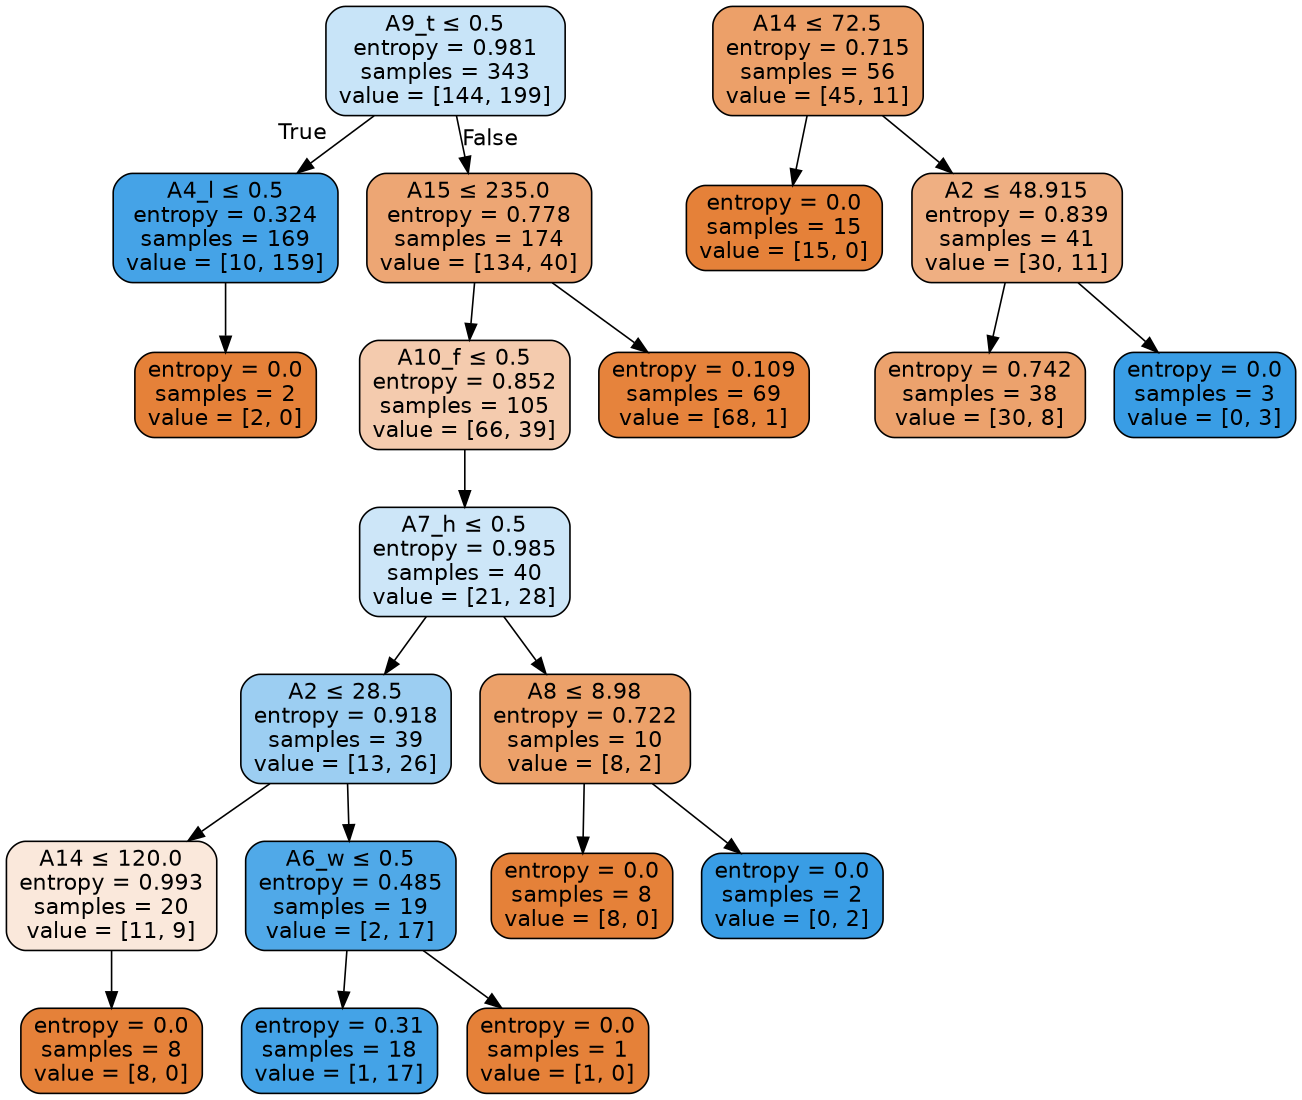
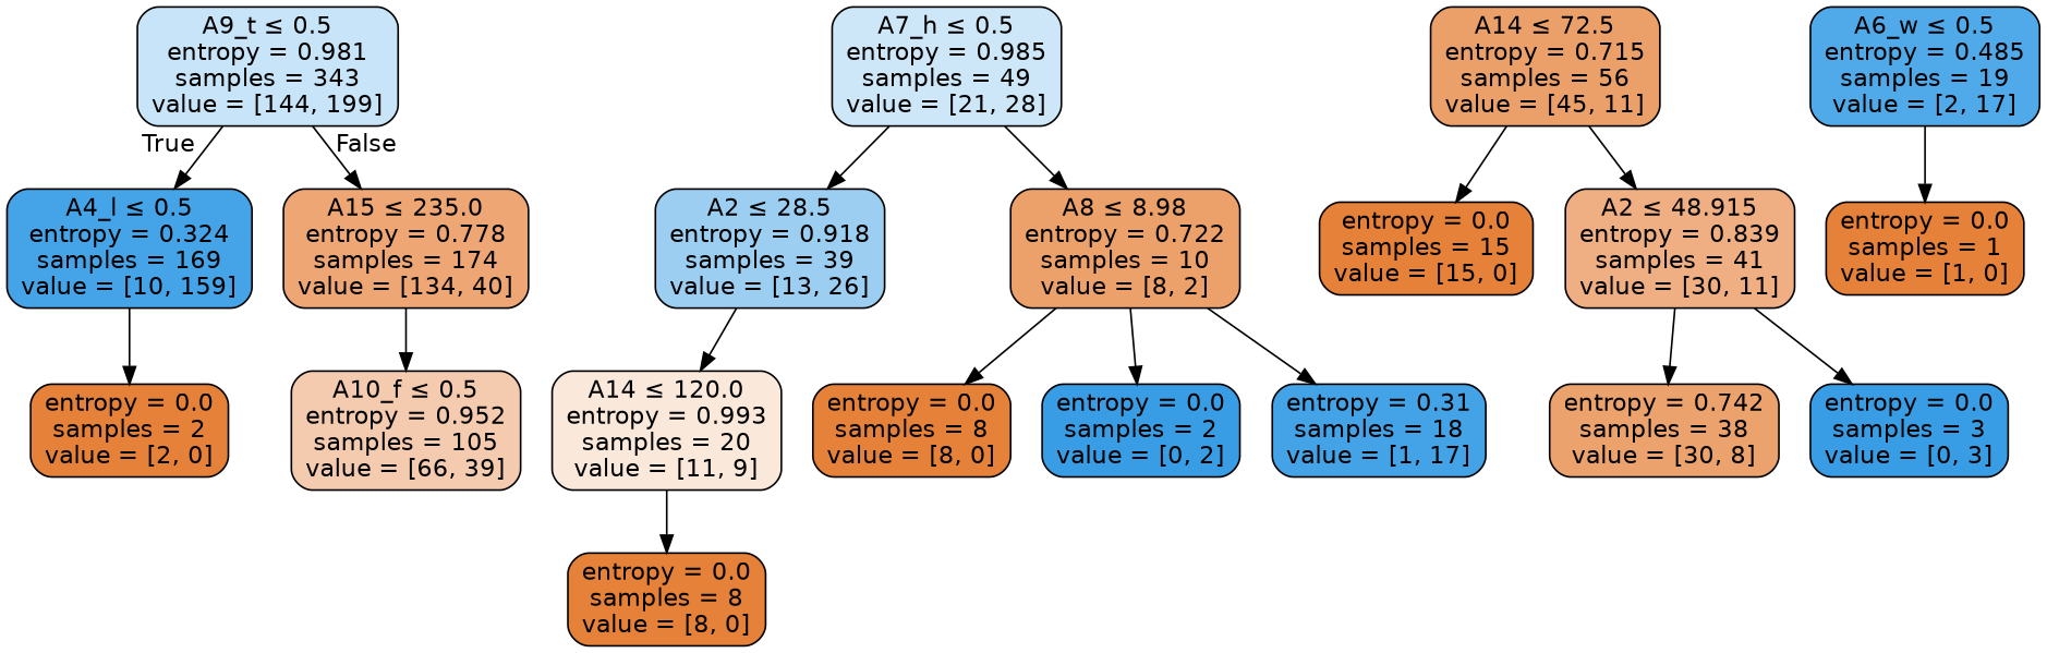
  digraph {
    node [color=black fillcolor="#e58139ff" fontname=helvetica shape=box style="filled, rounded"]
    edge [fontname=helvetica]
    n1 [fillcolor="#399de546" label=<A9_t &le; 0.5<br/>entropy = 0.981<br/>samples = 343<br/>value = [144, 199]>]
    n2 [fillcolor="#399de5ef" label=<A4_l &le; 0.5<br/>entropy = 0.324<br/>samples = 169<br/>value = [10, 159]>]
    n3 [fillcolor="#e58139b3" label=<A15 &le; 235.0<br/>entropy = 0.778<br/>samples = 174<br/>value = [134, 40]>]
    n4 [label=<entropy = 0.0<br/>samples = 2<br/>value = [2, 0]>]
-   n5 [fillcolor="#e5813968" label=<A10_f &le; 0.5<br/>entropy = 0.852<br/>samples = 105<br/>value = [66, 39]>]
-   n6 [fillcolor="#e58139fb" label=<entropy = 0.109<br/>samples = 69<br/>value = [68, 1]>]
-   n7 [fillcolor="#399de540" label=<A7_h &le; 0.5<br/>entropy = 0.985<br/>samples = 40<br/>value = [21, 28]>]
+   n5 [fillcolor="#e5813968" label=<A10_f &le; 0.5<br/>entropy = 0.952<br/>samples = 105<br/>value = [66, 39]>]
+   n7 [fillcolor="#399de540" label=<A7_h &le; 0.5<br/>entropy = 0.985<br/>samples = 49<br/>value = [21, 28]>]
    n8 [fillcolor="#e58139c1" label=<A14 &le; 72.5<br/>entropy = 0.715<br/>samples = 56<br/>value = [45, 11]>]
    n9 [label=<entropy = 0.0<br/>samples = 15<br/>value = [15, 0]>]
    n10 [fillcolor="#e58139a1" label=<A2 &le; 48.915<br/>entropy = 0.839<br/>samples = 41<br/>value = [30, 11]>]
    n11 [fillcolor="#399de57f" label=<A2 &le; 28.5<br/>entropy = 0.918<br/>samples = 39<br/>value = [13, 26]>]
    n12 [fillcolor="#e58139bf" label=<A8 &le; 8.98<br/>entropy = 0.722<br/>samples = 10<br/>value = [8, 2]>]
    n13 [fillcolor="#e58139bb" label=<entropy = 0.742<br/>samples = 38<br/>value = [30, 8]>]
    n14 [fillcolor="#399de5ff" label=<entropy = 0.0<br/>samples = 3<br/>value = [0, 3]>]
    n15 [fillcolor="#e581392e" label=<A14 &le; 120.0<br/>entropy = 0.993<br/>samples = 20<br/>value = [11, 9]>]
    n16 [fillcolor="#399de5e1" label=<A6_w &le; 0.5<br/>entropy = 0.485<br/>samples = 19<br/>value = [2, 17]>]
    n17 [label=<entropy = 0.0<br/>samples = 8<br/>value = [8, 0]>]
    n18 [fillcolor="#399de5ff" label=<entropy = 0.0<br/>samples = 2<br/>value = [0, 2]>]
    n19 [label=<entropy = 0.0<br/>samples = 8<br/>value = [8, 0]>]
    n20 [fillcolor="#399de5f0" label=<entropy = 0.31<br/>samples = 18<br/>value = [1, 17]>]
    n21 [label=<entropy = 0.0<br/>samples = 1<br/>value = [1, 0]>]
    n1 -> n2 [headlabel=True labelangle=45 labeldistance=2.5]
    n1 -> n3 [headlabel=False labelangle=-45 labeldistance=2.5]
    n2 -> n4
    n3 -> n5
-   n3 -> n6
-   n5 -> n7
    n7 -> n11
    n7 -> n12
    n8 -> n9
    n8 -> n10
    n10 -> n13
    n10 -> n14
    n11 -> n15
-   n11 -> n16
    n12 -> n17
    n12 -> n18
    n15 -> n19
-   n16 -> n20
+   n12 -> n20
    n16 -> n21
  }
